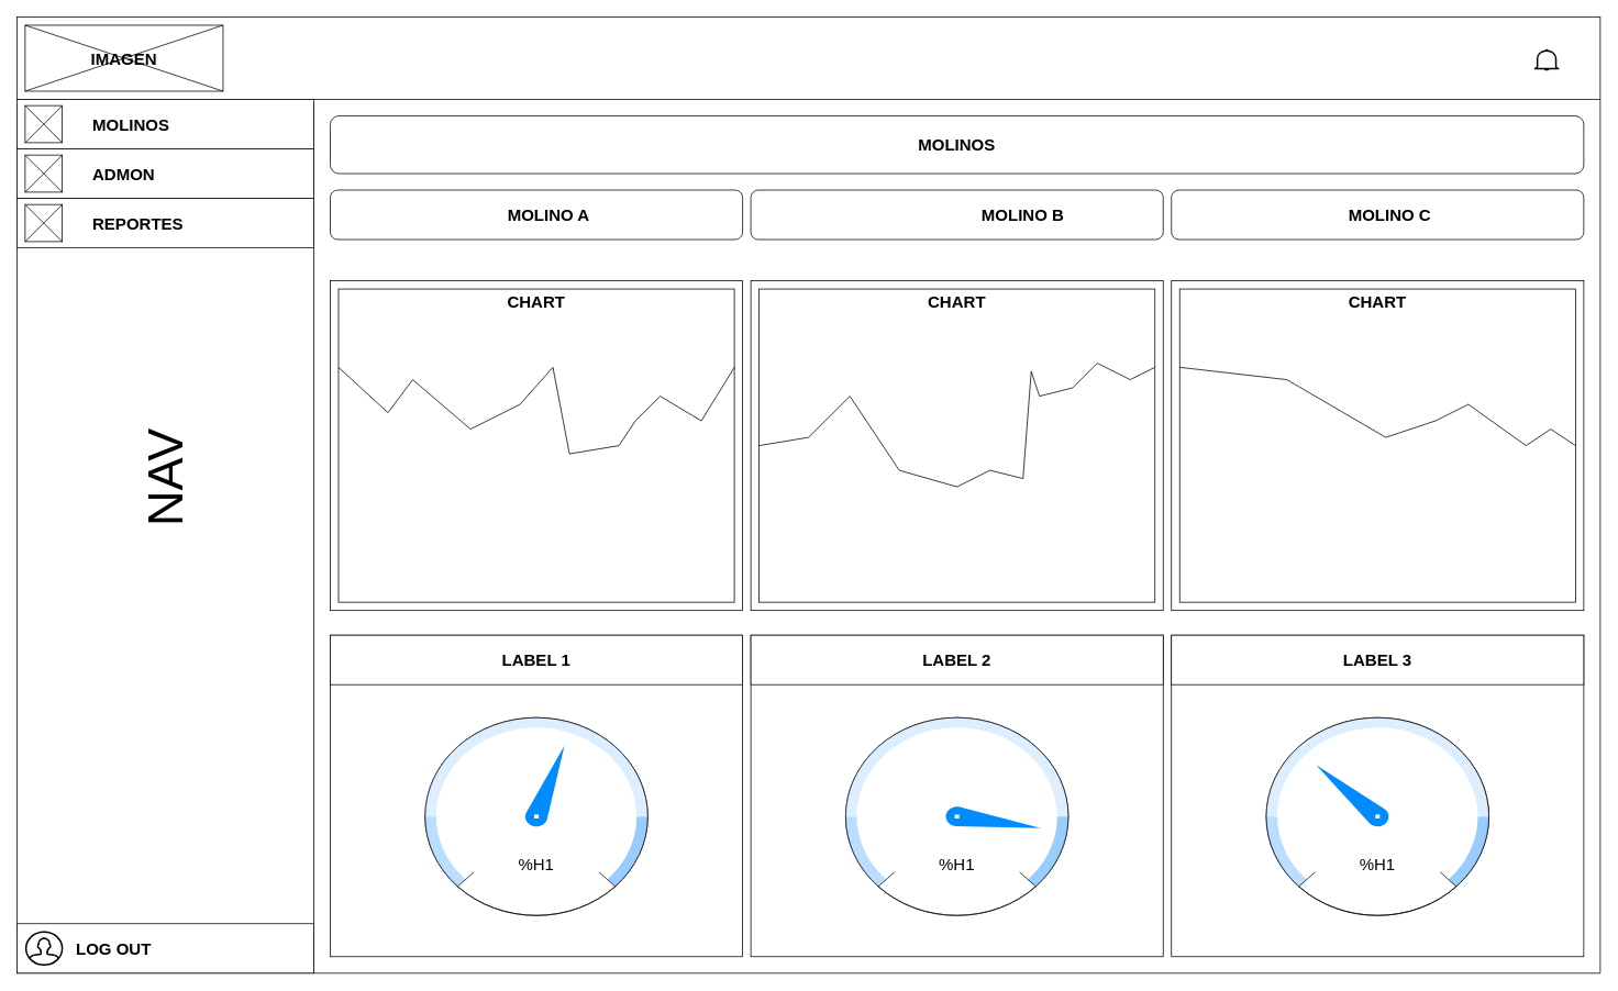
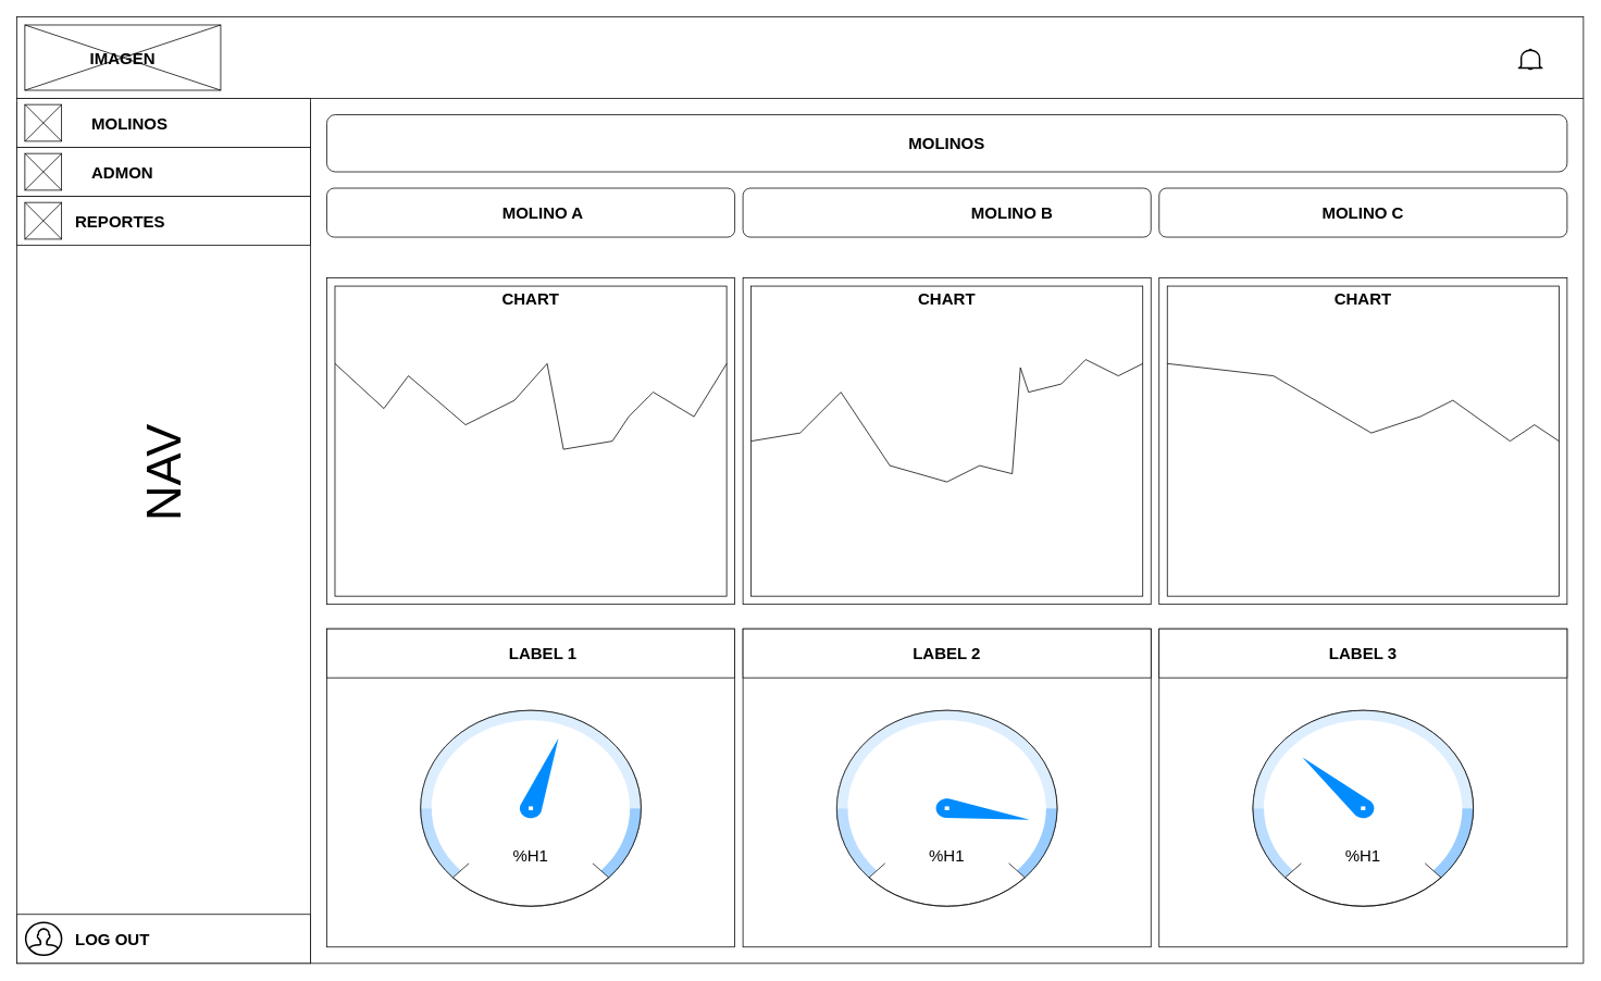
  <mxCell id="0" />
  <mxCell id="1" parent="0" />
  <mxCell id="2" value="" style="rounded=0;whiteSpace=wrap;html=1;" vertex="1" parent="1"><mxGeometry width="1920" height="100" as="geometry" x="20" y="20" /></mxCell>
  <mxCell id="3" value="" style="rounded=0;whiteSpace=wrap;html=1;" vertex="1" parent="1"><mxGeometry y="125" width="360" height="1055" as="geometry" x="20" /></mxCell>
  <mxCell id="4" value="" style="endArrow=none;html=1;rounded=0;entryX=1;entryY=1;entryDx=0;entryDy=0;exitX=1;exitY=1;exitDx=0;exitDy=0;" edge="1" parent="1" source="3" target="2"><mxGeometry width="50" height="50" relative="1" as="geometry"><mxPoint x="750" y="680" as="sourcePoint" /><mxPoint x="800" y="630" as="targetPoint" /><Array as="points"><mxPoint x="1940" y="1180" /></Array></mxGeometry></mxCell>
  <mxCell id="5" value="" style="rounded=1;whiteSpace=wrap;html=1;" vertex="1" parent="1"><mxGeometry x="400" y="140" width="1520" height="70" as="geometry" /></mxCell>
  <mxCell id="6" value="" style="rounded=1;whiteSpace=wrap;html=1;" vertex="1" parent="1"><mxGeometry x="400" y="230" width="500" height="60" as="geometry" /></mxCell>
  <mxCell id="7" value="" style="rounded=1;whiteSpace=wrap;html=1;" vertex="1" parent="1"><mxGeometry x="910" y="230" width="500" height="60" as="geometry" /></mxCell>
  <mxCell id="8" value="" style="rounded=1;whiteSpace=wrap;html=1;" vertex="1" parent="1"><mxGeometry x="1420" y="230" width="500" height="60" as="geometry" /></mxCell>
  <mxCell id="9" value="" style="rounded=0;whiteSpace=wrap;html=1;" vertex="1" parent="1"><mxGeometry x="400" y="340" width="500" height="400" as="geometry" /></mxCell>
  <mxCell id="10" value="" style="rounded=0;whiteSpace=wrap;html=1;" vertex="1" parent="1"><mxGeometry x="910" y="340" width="500" height="400" as="geometry" /></mxCell>
  <mxCell id="11" value="" style="rounded=0;whiteSpace=wrap;html=1;" vertex="1" parent="1"><mxGeometry x="1420" y="340" width="500" height="400" as="geometry" /></mxCell>
  <mxCell id="12" value="" style="rounded=0;whiteSpace=wrap;html=1;" vertex="1" parent="1"><mxGeometry x="400" y="770" width="500" height="390" as="geometry" /></mxCell>
  <mxCell id="13" value="" style="rounded=0;whiteSpace=wrap;html=1;" vertex="1" parent="1"><mxGeometry x="400" y="770" width="500" height="60" as="geometry" /></mxCell>
  <mxCell id="14" value="" style="rounded=0;whiteSpace=wrap;html=1;" vertex="1" parent="1"><mxGeometry x="910" y="770" width="500" height="390" as="geometry" /></mxCell>
  <mxCell id="15" value="" style="rounded=0;whiteSpace=wrap;html=1;" vertex="1" parent="1"><mxGeometry x="910" y="770" width="500" height="60" as="geometry" /></mxCell>
  <mxCell id="16" value="" style="rounded=0;whiteSpace=wrap;html=1;" vertex="1" parent="1"><mxGeometry x="1420" y="770" width="500" height="390" as="geometry" /></mxCell>
  <mxCell id="17" value="" style="rounded=0;whiteSpace=wrap;html=1;" vertex="1" parent="1"><mxGeometry x="1420" y="770" width="500" height="60" as="geometry" /></mxCell>
  <mxCell id="18" value="&lt;div style=&quot;text-align: justify;&quot;&gt;&lt;span style=&quot;font-size: 20px;&quot;&gt;&lt;b&gt;MOLINOS&lt;/b&gt;&lt;/span&gt;&lt;/div&gt;" style="text;html=1;strokeColor=none;fillColor=none;align=center;verticalAlign=middle;whiteSpace=wrap;rounded=0;" vertex="1" parent="1"><mxGeometry x="1030" y="160" width="260" height="30" as="geometry" /></mxCell>
  <mxCell id="19" value="" style="rounded=0;whiteSpace=wrap;html=1;fontSize=20;" vertex="1" parent="1"><mxGeometry x="30" y="30" width="240" height="80" as="geometry" /></mxCell>
  <mxCell id="20" value="" style="endArrow=none;html=1;rounded=0;fontSize=20;entryX=0;entryY=0;entryDx=0;entryDy=0;exitX=1;exitY=1;exitDx=0;exitDy=0;" edge="1" parent="1" source="19" target="19"><mxGeometry width="50" height="50" relative="1" as="geometry"><mxPoint x="660" y="360" as="sourcePoint" /><mxPoint x="710" y="310" as="targetPoint" /></mxGeometry></mxCell>
  <mxCell id="21" value="" style="endArrow=none;html=1;rounded=0;fontSize=20;entryX=1;entryY=0;entryDx=0;entryDy=0;exitX=0;exitY=1;exitDx=0;exitDy=0;" edge="1" parent="1" source="19" target="19"><mxGeometry width="50" height="50" relative="1" as="geometry"><mxPoint x="660" y="360" as="sourcePoint" /><mxPoint x="710" y="310" as="targetPoint" /></mxGeometry></mxCell>
  <mxCell id="22" value="&lt;div style=&quot;text-align: justify;&quot;&gt;&lt;span style=&quot;font-size: 20px;&quot;&gt;&lt;b&gt;IMAGEN&lt;/b&gt;&lt;/span&gt;&lt;/div&gt;" style="text;html=1;strokeColor=none;fillColor=none;align=center;verticalAlign=middle;whiteSpace=wrap;rounded=0;" vertex="1" parent="1"><mxGeometry y="55" width="260" height="30" as="geometry" x="20" /></mxCell>
  <mxCell id="23" value="NAV" style="text;html=1;strokeColor=none;fillColor=none;align=center;verticalAlign=middle;whiteSpace=wrap;rounded=0;fontSize=60;rotation=-90;" vertex="1" parent="1"><mxGeometry x="87.5" y="520" width="225" height="118.75" as="geometry" /></mxCell>
  <mxCell id="24" value="&lt;div style=&quot;text-align: justify;&quot;&gt;&lt;span style=&quot;font-size: 20px;&quot;&gt;&lt;b&gt;MOLINO A&lt;/b&gt;&lt;/span&gt;&lt;/div&gt;" style="text;html=1;strokeColor=none;fillColor=none;align=center;verticalAlign=middle;whiteSpace=wrap;rounded=0;" vertex="1" parent="1"><mxGeometry x="535" y="245" width="260" height="30" as="geometry" /></mxCell>
  <mxCell id="25" value="&lt;div style=&quot;text-align: justify;&quot;&gt;&lt;span style=&quot;font-size: 20px;&quot;&gt;&lt;b&gt;MOLINO B&lt;/b&gt;&lt;/span&gt;&lt;/div&gt;" style="text;html=1;strokeColor=none;fillColor=none;align=center;verticalAlign=middle;whiteSpace=wrap;rounded=0;" vertex="1" parent="1"><mxGeometry x="1110" y="245" width="260" height="30" as="geometry" /></mxCell>
- <mxCell id="26" value="&lt;div style=&quot;text-align: justify;&quot;&gt;&lt;span style=&quot;font-size: 20px;&quot;&gt;&lt;b&gt;MOLINO C&lt;/b&gt;&lt;/span&gt;&lt;/div&gt;" style="text;html=1;strokeColor=none;fillColor=none;align=center;verticalAlign=middle;whiteSpace=wrap;rounded=0;" vertex="1" parent="1"><mxGeometry x="1555" y="245" width="260" height="30" as="geometry" /></mxCell>
+ <mxCell id="26" value="&lt;div style=&quot;text-align: justify;&quot;&gt;&lt;span style=&quot;font-size: 20px;&quot;&gt;&lt;b&gt;MOLINO C&lt;/b&gt;&lt;/span&gt;&lt;/div&gt;" style="text;html=1;strokeColor=none;fillColor=none;align=center;verticalAlign=middle;whiteSpace=wrap;rounded=0;" vertex="1" parent="1"><mxGeometry x="1540" y="245" width="260" height="30" as="geometry" /></mxCell>
  <mxCell id="27" value="" style="verticalLabelPosition=bottom;shadow=0;dashed=0;align=center;html=1;verticalAlign=top;strokeWidth=1;shape=mxgraph.mockup.graphics.gauge;fillColor=#ffffff;strokeColor=#080808;gaugePos=57.146;scaleColors=#bbddff,#ddeeff,#99ccff;gaugeLabels=,,;needleColor=#008cff;fontSize=60;sketch=0;" vertex="1" parent="1"><mxGeometry x="515" y="870" width="270" height="240" as="geometry" /></mxCell>
  <mxCell id="28" value="" style="verticalLabelPosition=bottom;shadow=0;dashed=0;align=center;html=1;verticalAlign=top;strokeWidth=1;shape=mxgraph.mockup.graphics.gauge;fillColor=#ffffff;strokeColor=#0D0D0D;gaugePos=86.581;scaleColors=#bbddff,#ddeeff,#99ccff;gaugeLabels=,,;needleColor=#008cff;fontSize=60;" vertex="1" parent="1"><mxGeometry x="1025" y="870" width="270" height="240" as="geometry" /></mxCell>
  <mxCell id="29" value="" style="verticalLabelPosition=bottom;shadow=0;dashed=0;align=center;html=1;verticalAlign=top;strokeWidth=1;shape=mxgraph.mockup.graphics.gauge;fillColor=#ffffff;strokeColor=#000000;gaugePos=32.735;scaleColors=#bbddff,#ddeeff,#99ccff;gaugeLabels=,,;needleColor=#008cff;fontSize=60;" vertex="1" parent="1"><mxGeometry x="1535" y="870" width="270" height="240" as="geometry" /></mxCell>
  <mxCell id="30" value="&lt;font style=&quot;font-size: 20px;&quot;&gt;%H1&lt;/font&gt;" style="text;html=1;strokeColor=none;fillColor=none;align=center;verticalAlign=middle;whiteSpace=wrap;rounded=0;fontSize=60;" vertex="1" parent="1"><mxGeometry x="620" y="1020" width="60" height="30" as="geometry" /></mxCell>
  <mxCell id="31" value="&lt;font style=&quot;font-size: 20px;&quot;&gt;%H1&lt;/font&gt;" style="text;html=1;strokeColor=none;fillColor=none;align=center;verticalAlign=middle;whiteSpace=wrap;rounded=0;fontSize=60;" vertex="1" parent="1"><mxGeometry x="1130" y="1020" width="60" height="30" as="geometry" /></mxCell>
  <mxCell id="32" value="&lt;font style=&quot;font-size: 20px;&quot;&gt;%H1&lt;/font&gt;" style="text;html=1;strokeColor=none;fillColor=none;align=center;verticalAlign=middle;whiteSpace=wrap;rounded=0;fontSize=60;" vertex="1" parent="1"><mxGeometry x="1640" y="1020" width="60" height="30" as="geometry" /></mxCell>
  <mxCell id="33" value="" style="rounded=0;whiteSpace=wrap;html=1;fontSize=20;" vertex="1" parent="1"><mxGeometry x="410" y="350" width="480" height="380" as="geometry" /></mxCell>
  <mxCell id="34" value="" style="endArrow=none;html=1;rounded=0;fontSize=20;exitX=0;exitY=0.25;exitDx=0;exitDy=0;entryX=1;entryY=0.25;entryDx=0;entryDy=0;" edge="1" parent="1" source="33" target="33"><mxGeometry width="50" height="50" relative="1" as="geometry"><mxPoint x="1040" y="670" as="sourcePoint" /><mxPoint x="540" y="470" as="targetPoint" /><Array as="points"><mxPoint x="470" y="500" /><mxPoint x="500" y="460" /><mxPoint x="570" y="520" /><mxPoint x="630" y="490" /><mxPoint x="670" y="445" /><mxPoint x="690" y="550" /><mxPoint x="750" y="540" /><mxPoint x="770" y="510" /><mxPoint x="800" y="480" /><mxPoint x="850" y="510" /></Array></mxGeometry></mxCell>
  <mxCell id="35" value="" style="rounded=0;whiteSpace=wrap;html=1;fontSize=20;" vertex="1" parent="1"><mxGeometry x="920" y="350" width="480" height="380" as="geometry" /></mxCell>
  <mxCell id="36" value="" style="rounded=0;whiteSpace=wrap;html=1;fontSize=20;" vertex="1" parent="1"><mxGeometry x="1430" y="350" width="480" height="380" as="geometry" /></mxCell>
  <mxCell id="37" value="" style="html=1;verticalLabelPosition=bottom;align=center;labelBackgroundColor=#ffffff;verticalAlign=top;strokeWidth=2;strokeColor=#000000;shadow=0;dashed=0;shape=mxgraph.ios7.icons.bell;fontSize=20;" vertex="1" parent="1"><mxGeometry x="1860" y="60" width="30" height="24.1" as="geometry" /></mxCell>
  <mxCell id="38" value="" style="rounded=0;whiteSpace=wrap;html=1;shadow=0;sketch=0;strokeColor=#000000;fontSize=20;" vertex="1" parent="1"><mxGeometry y="120" width="360" height="60" as="geometry" x="20" /></mxCell>
  <mxCell id="39" value="&lt;div style=&quot;&quot;&gt;&lt;span style=&quot;font-size: 20px;&quot;&gt;&lt;b&gt;MOLINOS&lt;/b&gt;&lt;/span&gt;&lt;/div&gt;" style="text;html=1;strokeColor=none;fillColor=none;align=left;verticalAlign=middle;whiteSpace=wrap;rounded=0;" vertex="1" parent="1"><mxGeometry x="110" y="135" width="120" height="30" as="geometry" /></mxCell>
  <mxCell id="40" value="" style="rounded=0;whiteSpace=wrap;html=1;shadow=0;sketch=0;strokeColor=#000000;fontSize=20;" vertex="1" parent="1"><mxGeometry y="180" width="360" height="60" as="geometry" x="20" /></mxCell>
  <mxCell id="41" value="&lt;div style=&quot;&quot;&gt;&lt;span style=&quot;font-size: 20px;&quot;&gt;&lt;b&gt;ADMON&lt;/b&gt;&lt;/span&gt;&lt;/div&gt;" style="text;html=1;strokeColor=none;fillColor=none;align=left;verticalAlign=middle;whiteSpace=wrap;rounded=0;" vertex="1" parent="1"><mxGeometry x="110" y="195" width="100" height="30" as="geometry" /></mxCell>
  <mxCell id="42" value="" style="group" vertex="1" connectable="0" parent="1"><mxGeometry x="30" y="187.5" width="45" height="45" as="geometry" /></mxCell>
  <mxCell id="43" value="" style="whiteSpace=wrap;html=1;aspect=fixed;shadow=0;sketch=0;strokeColor=#000000;fontSize=20;" vertex="1" parent="42"><mxGeometry width="45" height="45" as="geometry" /></mxCell>
  <mxCell id="44" value="" style="endArrow=none;html=1;rounded=0;fontSize=20;exitX=0;exitY=0;exitDx=0;exitDy=0;entryX=1;entryY=1;entryDx=0;entryDy=0;" edge="1" parent="42" source="43" target="43"><mxGeometry width="50" height="50" relative="1" as="geometry"><mxPoint x="250" y="52.5" as="sourcePoint" /><mxPoint x="300" y="2.5" as="targetPoint" /></mxGeometry></mxCell>
  <mxCell id="45" value="" style="endArrow=none;html=1;rounded=0;fontSize=20;exitX=0;exitY=1;exitDx=0;exitDy=0;entryX=1;entryY=0;entryDx=0;entryDy=0;" edge="1" parent="42" source="43" target="43"><mxGeometry width="50" height="50" relative="1" as="geometry"><mxPoint x="20" y="132.5" as="sourcePoint" /><mxPoint x="70" y="82.5" as="targetPoint" /></mxGeometry></mxCell>
  <mxCell id="46" value="" style="group" vertex="1" connectable="0" parent="1"><mxGeometry x="30" y="127.5" width="45" height="45" as="geometry" /></mxCell>
  <mxCell id="47" value="" style="whiteSpace=wrap;html=1;aspect=fixed;shadow=0;sketch=0;strokeColor=#000000;fontSize=20;" vertex="1" parent="46"><mxGeometry width="45" height="45" as="geometry" /></mxCell>
  <mxCell id="48" value="" style="endArrow=none;html=1;rounded=0;fontSize=20;exitX=0;exitY=0;exitDx=0;exitDy=0;entryX=1;entryY=1;entryDx=0;entryDy=0;" edge="1" parent="46" source="47" target="47"><mxGeometry width="50" height="50" relative="1" as="geometry"><mxPoint x="250" y="52.5" as="sourcePoint" /><mxPoint x="300" y="2.5" as="targetPoint" /></mxGeometry></mxCell>
  <mxCell id="49" value="" style="endArrow=none;html=1;rounded=0;fontSize=20;exitX=0;exitY=1;exitDx=0;exitDy=0;entryX=1;entryY=0;entryDx=0;entryDy=0;" edge="1" parent="46" source="47" target="47"><mxGeometry width="50" height="50" relative="1" as="geometry"><mxPoint x="20" y="132.5" as="sourcePoint" /><mxPoint x="70" y="82.5" as="targetPoint" /></mxGeometry></mxCell>
  <mxCell id="50" value="" style="endArrow=none;html=1;rounded=0;fontSize=20;exitX=0;exitY=0.5;exitDx=0;exitDy=0;entryX=1;entryY=0.25;entryDx=0;entryDy=0;" edge="1" parent="1" source="35" target="35"><mxGeometry width="50" height="50" relative="1" as="geometry"><mxPoint x="1110" y="490" as="sourcePoint" /><mxPoint x="1160" y="440" as="targetPoint" /><Array as="points"><mxPoint x="980" y="530" /><mxPoint x="1030" y="480" /><mxPoint x="1090" y="570" /><mxPoint x="1160" y="590" /><mxPoint x="1200" y="570" /><mxPoint x="1240" y="580" /><mxPoint x="1250" y="450" /><mxPoint x="1260" y="480" /><mxPoint x="1300" y="470" /><mxPoint x="1330" y="440" /><mxPoint x="1370" y="460" /></Array></mxGeometry></mxCell>
  <mxCell id="51" value="" style="endArrow=none;html=1;rounded=0;fontSize=20;exitX=0;exitY=0.25;exitDx=0;exitDy=0;entryX=1;entryY=0.5;entryDx=0;entryDy=0;" edge="1" parent="1" source="36" target="36"><mxGeometry width="50" height="50" relative="1" as="geometry"><mxPoint x="1650" y="540" as="sourcePoint" /><mxPoint x="1700" y="490" as="targetPoint" /><Array as="points"><mxPoint x="1560" y="460" /><mxPoint x="1680" y="530" /><mxPoint x="1740" y="510" /><mxPoint x="1780" y="490" /><mxPoint x="1850" y="540" /><mxPoint x="1880" y="520" /></Array></mxGeometry></mxCell>
  <mxCell id="52" value="" style="rounded=0;whiteSpace=wrap;html=1;shadow=0;sketch=0;strokeColor=#000000;fontSize=20;" vertex="1" parent="1"><mxGeometry y="240" width="360" height="60" as="geometry" x="20" /></mxCell>
- <mxCell id="53" value="&lt;div style=&quot;&quot;&gt;&lt;span style=&quot;font-size: 20px;&quot;&gt;&lt;b&gt;REPORTES&lt;/b&gt;&lt;/span&gt;&lt;/div&gt;" style="text;html=1;strokeColor=none;fillColor=none;align=left;verticalAlign=middle;whiteSpace=wrap;rounded=0;" vertex="1" parent="1"><mxGeometry x="110" y="255" width="100" height="30" as="geometry" /></mxCell>
+ <mxCell id="53" value="&lt;div style=&quot;&quot;&gt;&lt;span style=&quot;font-size: 20px;&quot;&gt;&lt;b&gt;REPORTES&lt;/b&gt;&lt;/span&gt;&lt;/div&gt;" style="text;html=1;strokeColor=none;fillColor=none;align=left;verticalAlign=middle;whiteSpace=wrap;rounded=0;" vertex="1" parent="1"><mxGeometry x="90" y="255" width="100" height="30" as="geometry" /></mxCell>
  <mxCell id="54" value="" style="whiteSpace=wrap;html=1;aspect=fixed;shadow=0;sketch=0;strokeColor=#000000;fontSize=20;" vertex="1" parent="1"><mxGeometry x="30" y="247.5" width="45" height="45" as="geometry" /></mxCell>
  <mxCell id="55" value="" style="endArrow=none;html=1;rounded=0;fontSize=20;exitX=0;exitY=1;exitDx=0;exitDy=0;entryX=1;entryY=0;entryDx=0;entryDy=0;" edge="1" parent="1" source="54" target="54"><mxGeometry width="50" height="50" relative="1" as="geometry"><mxPoint x="50" y="410" as="sourcePoint" /><mxPoint x="95" y="365" as="targetPoint" /></mxGeometry></mxCell>
  <mxCell id="56" value="" style="endArrow=none;html=1;rounded=0;fontSize=20;exitX=0;exitY=0;exitDx=0;exitDy=0;entryX=1;entryY=1;entryDx=0;entryDy=0;" edge="1" parent="1" source="54" target="54"><mxGeometry width="50" height="50" relative="1" as="geometry"><mxPoint x="40" y="302.5" as="sourcePoint" /><mxPoint x="85" y="257.5" as="targetPoint" /></mxGeometry></mxCell>
  <mxCell id="57" value="&lt;div style=&quot;text-align: justify;&quot;&gt;&lt;span style=&quot;font-size: 20px;&quot;&gt;&lt;b&gt;CHART&lt;/b&gt;&lt;/span&gt;&lt;/div&gt;" style="text;html=1;strokeColor=none;fillColor=none;align=center;verticalAlign=middle;whiteSpace=wrap;rounded=0;" vertex="1" parent="1"><mxGeometry x="520" y="350" width="260" height="30" as="geometry" /></mxCell>
  <mxCell id="58" value="&lt;div style=&quot;text-align: justify;&quot;&gt;&lt;span style=&quot;font-size: 20px;&quot;&gt;&lt;b&gt;CHART&lt;/b&gt;&lt;/span&gt;&lt;/div&gt;" style="text;html=1;strokeColor=none;fillColor=none;align=center;verticalAlign=middle;whiteSpace=wrap;rounded=0;" vertex="1" parent="1"><mxGeometry x="1030" y="350" width="260" height="30" as="geometry" /></mxCell>
  <mxCell id="59" value="&lt;div style=&quot;text-align: justify;&quot;&gt;&lt;span style=&quot;font-size: 20px;&quot;&gt;&lt;b&gt;CHART&lt;/b&gt;&lt;/span&gt;&lt;/div&gt;" style="text;html=1;strokeColor=none;fillColor=none;align=center;verticalAlign=middle;whiteSpace=wrap;rounded=0;" vertex="1" parent="1"><mxGeometry x="1540" y="350" width="260" height="30" as="geometry" /></mxCell>
- <mxCell id="60" value="&lt;div style=&quot;text-align: justify;&quot;&gt;&lt;span style=&quot;font-size: 20px;&quot;&gt;&lt;b&gt;LABEL 1&lt;/b&gt;&lt;/span&gt;&lt;/div&gt;" style="text;html=1;strokeColor=none;fillColor=none;align=center;verticalAlign=middle;whiteSpace=wrap;rounded=0;" vertex="1" parent="1"><mxGeometry x="520" y="785" width="260" height="30" as="geometry" /></mxCell>
+ <mxCell id="60" value="&lt;div style=&quot;text-align: justify;&quot;&gt;&lt;span style=&quot;font-size: 20px;&quot;&gt;&lt;b&gt;LABEL 1&lt;/b&gt;&lt;/span&gt;&lt;/div&gt;" style="text;html=1;strokeColor=none;fillColor=none;align=center;verticalAlign=middle;whiteSpace=wrap;rounded=0;" vertex="1" parent="1"><mxGeometry x="535" y="785" width="260" height="30" as="geometry" /></mxCell>
  <mxCell id="61" value="&lt;div style=&quot;text-align: justify;&quot;&gt;&lt;span style=&quot;font-size: 20px;&quot;&gt;&lt;b&gt;LABEL 2&lt;/b&gt;&lt;/span&gt;&lt;/div&gt;" style="text;html=1;strokeColor=none;fillColor=none;align=center;verticalAlign=middle;whiteSpace=wrap;rounded=0;" vertex="1" parent="1"><mxGeometry x="1030" y="785" width="260" height="30" as="geometry" /></mxCell>
  <mxCell id="62" value="&lt;div style=&quot;text-align: justify;&quot;&gt;&lt;span style=&quot;font-size: 20px;&quot;&gt;&lt;b&gt;LABEL 3&lt;/b&gt;&lt;/span&gt;&lt;/div&gt;" style="text;html=1;strokeColor=none;fillColor=none;align=center;verticalAlign=middle;whiteSpace=wrap;rounded=0;" vertex="1" parent="1"><mxGeometry x="1540" y="785" width="260" height="30" as="geometry" /></mxCell>
  <mxCell id="63" value="" style="rounded=0;whiteSpace=wrap;html=1;shadow=0;sketch=0;strokeColor=#000000;fontSize=20;" vertex="1" parent="1"><mxGeometry y="1120" width="360" height="60" as="geometry" x="20" /></mxCell>
  <mxCell id="64" value="" style="html=1;verticalLabelPosition=bottom;align=center;labelBackgroundColor=#ffffff;verticalAlign=top;strokeWidth=2;strokeColor=#000000;shadow=0;dashed=0;shape=mxgraph.ios7.icons.user;sketch=0;fontSize=20;" vertex="1" parent="1"><mxGeometry x="31" y="1130" width="44" height="40" as="geometry" /></mxCell>
  <mxCell id="65" value="&lt;div style=&quot;&quot;&gt;&lt;span style=&quot;font-size: 20px;&quot;&gt;&lt;b&gt;LOG OUT&lt;/b&gt;&lt;/span&gt;&lt;/div&gt;" style="text;html=1;strokeColor=none;fillColor=none;align=left;verticalAlign=middle;whiteSpace=wrap;rounded=0;" vertex="1" parent="1"><mxGeometry x="90" y="1135" width="100" height="30" as="geometry" /></mxCell>
